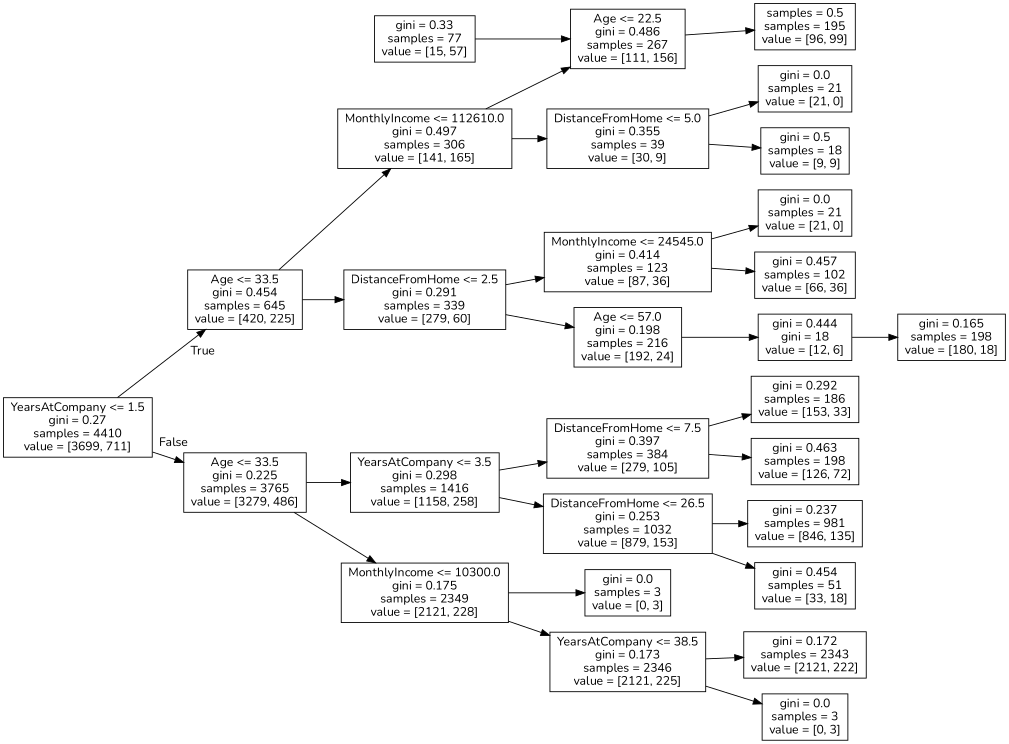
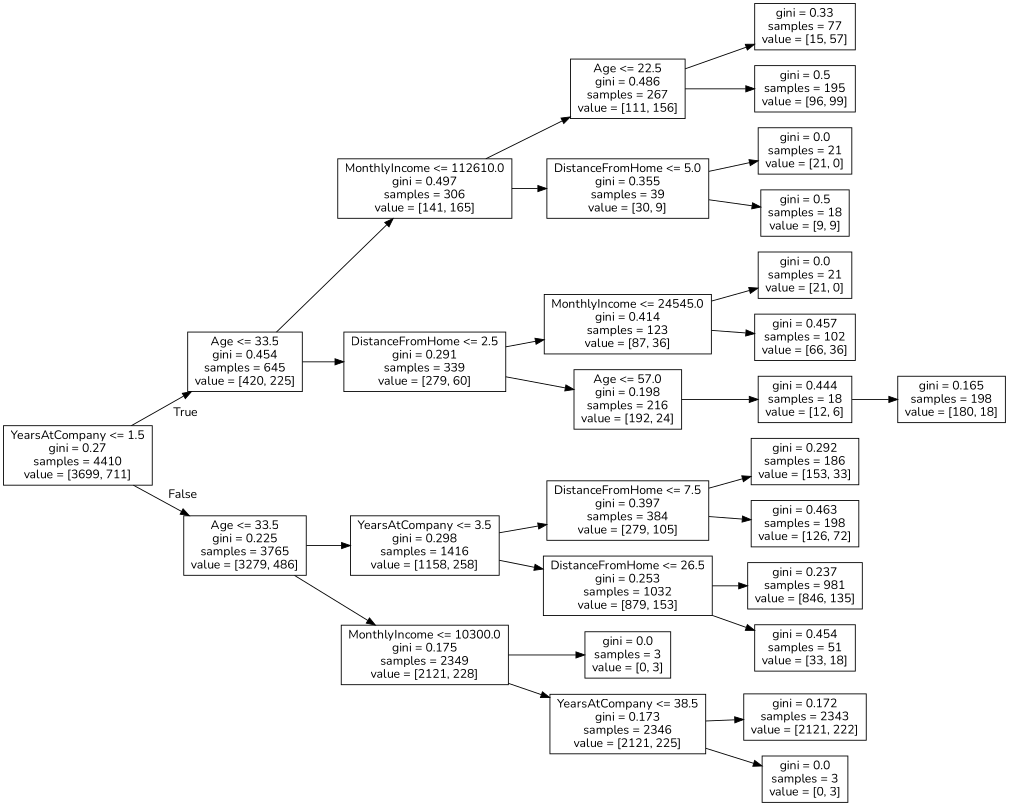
  digraph {
    fontname=Nunito
    rankdir=LR
    node [fontname=Nunito shape=box]
    edge [fontname=Nunito]
    n1 [label="YearsAtCompany <= 1.5\ngini = 0.27\nsamples = 4410\nvalue = [3699, 711]"]
    n2 [label="Age <= 33.5\ngini = 0.454\nsamples = 645\nvalue = [420, 225]"]
    n3 [label="Age <= 33.5\ngini = 0.225\nsamples = 3765\nvalue = [3279, 486]"]
    n4 [label="MonthlyIncome <= 112610.0\ngini = 0.497\nsamples = 306\nvalue = [141, 165]"]
    n5 [label="DistanceFromHome <= 2.5\ngini = 0.291\nsamples = 339\nvalue = [279, 60]"]
    n6 [label="YearsAtCompany <= 3.5\ngini = 0.298\nsamples = 1416\nvalue = [1158, 258]"]
    n7 [label="MonthlyIncome <= 10300.0\ngini = 0.175\nsamples = 2349\nvalue = [2121, 228]"]
    n8 [label="Age <= 22.5\ngini = 0.486\nsamples = 267\nvalue = [111, 156]"]
    n9 [label="DistanceFromHome <= 5.0\ngini = 0.355\nsamples = 39\nvalue = [30, 9]"]
    n10 [label="MonthlyIncome <= 24545.0\ngini = 0.414\nsamples = 123\nvalue = [87, 36]"]
    n11 [label="Age <= 57.0\ngini = 0.198\nsamples = 216\nvalue = [192, 24]"]
    n12 [label="gini = 0.33\nsamples = 77\nvalue = [15, 57]"]
-   n13 [label="samples = 0.5\nsamples = 195\nvalue = [96, 99]"]
+   n13 [label="gini = 0.5\nsamples = 195\nvalue = [96, 99]"]
    n14 [label="gini = 0.0\nsamples = 21\nvalue = [21, 0]"]
    n15 [label="gini = 0.5\nsamples = 18\nvalue = [9, 9]"]
    n16 [label="gini = 0.0\nsamples = 21\nvalue = [21, 0]"]
    n17 [label="gini = 0.457\nsamples = 102\nvalue = [66, 36]"]
-   n18 [label="gini = 0.444\ngini = 18\nvalue = [12, 6]"]
+   n18 [label="gini = 0.444\nsamples = 18\nvalue = [12, 6]"]
    n19 [label="gini = 0.165\nsamples = 198\nvalue = [180, 18]"]
    n20 [label="DistanceFromHome <= 7.5\ngini = 0.397\nsamples = 384\nvalue = [279, 105]"]
    n21 [label="DistanceFromHome <= 26.5\ngini = 0.253\nsamples = 1032\nvalue = [879, 153]"]
    n22 [label="gini = 0.0\nsamples = 3\nvalue = [0, 3]"]
    n23 [label="YearsAtCompany <= 38.5\ngini = 0.173\nsamples = 2346\nvalue = [2121, 225]"]
    n24 [label="gini = 0.292\nsamples = 186\nvalue = [153, 33]"]
    n25 [label="gini = 0.463\nsamples = 198\nvalue = [126, 72]"]
    n26 [label="gini = 0.237\nsamples = 981\nvalue = [846, 135]"]
    n27 [label="gini = 0.454\nsamples = 51\nvalue = [33, 18]"]
    n28 [label="gini = 0.172\nsamples = 2343\nvalue = [2121, 222]"]
    n29 [label="gini = 0.0\nsamples = 3\nvalue = [0, 3]"]
    n1 -> n2 [headlabel=True labelangle=45 labeldistance=2.5]
    n1 -> n3 [headlabel=False labelangle=-45 labeldistance=2.5]
    n2 -> n4
    n2 -> n5
    n3 -> n6
    n3 -> n7
    n4 -> n8
    n4 -> n9
    n5 -> n10
    n5 -> n11
    n6 -> n20
    n6 -> n21
    n7 -> n22
    n7 -> n23
-   n12 -> n8
+   n8 -> n12
    n8 -> n13
    n9 -> n14
    n9 -> n15
    n10 -> n16
    n10 -> n17
    n11 -> n18
    n18 -> n19
    n20 -> n24
    n20 -> n25
    n21 -> n26
    n21 -> n27
    n23 -> n28
    n23 -> n29
  }
